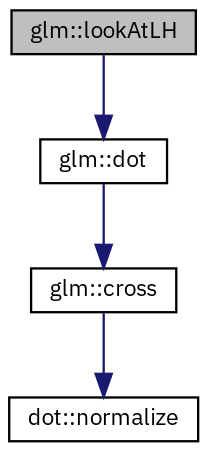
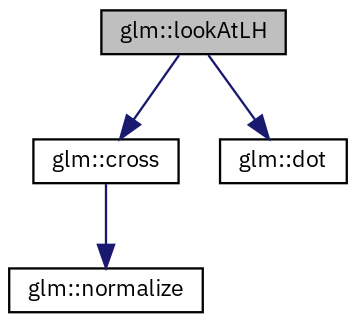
  digraph {
    fontname="IBM Plex Sans"
    rankdir=TB
    node [color=black fillcolor=white fontname="IBM Plex Sans" fontsize=10 shape=record style=filled]
    edge [color=midnightblue fontname="IBM Plex Sans" fontsize=10 labelfontname=Helvetica labelfontsize=10 style=solid]
    n1 [fillcolor=grey75 fontcolor=black height=0.2 label="glm::lookAtLH" width=0.4]
    n2 [height=0.2 label="glm::cross" width=0.4]
    n3 [height=0.2 label="glm::dot" width=0.4]
-   n4 [height=0.2 label="dot::normalize" width=0.4]
-   n3 -> n2
+   n4 [height=0.2 label="glm::normalize" width=0.4]
+   n1 -> n2
    n1 -> n3
    n2 -> n4
  }
